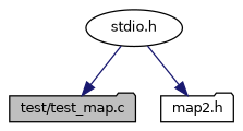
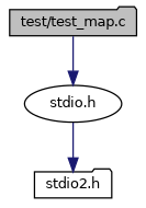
  digraph {
    node [color=black fillcolor=white fontname=Helvetica fontsize=10 shape=folder style=filled]
    edge [color=midnightblue fontname=Helvetica fontsize=10 labelfontname=Helvetica labelfontsize=10 style=solid]
    n1 [fillcolor=grey75 fontcolor=black height=0.2 label="test/test_map.c" width=0.4]
    n2 [height=0.2 label="stdio.h" shape=ellipse width=0.4]
-   n3 [height=0.2 label="map2.h" width=0.4]
-   n2 -> n1
+   n3 [height=0.2 label="stdio2.h" width=0.4]
+   n1 -> n2
    n2 -> n3
  }
